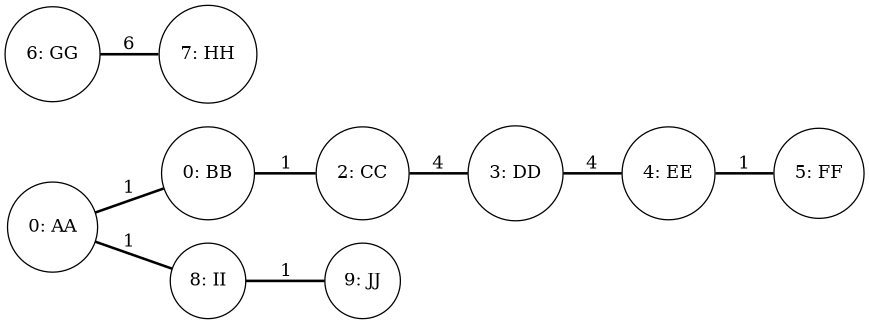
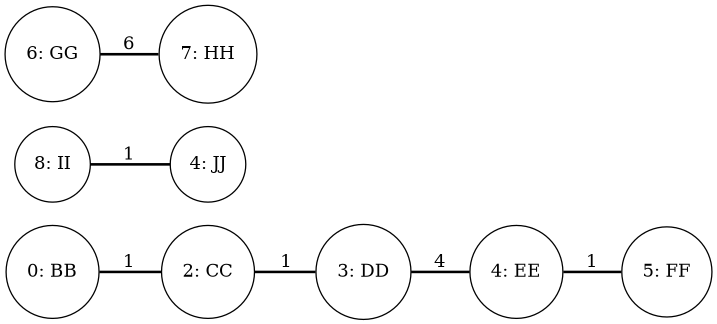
  digraph {
    rankdir=LR
    node [shape=circle]
    edge [arrowhead=none style=bold]
    n1 [label="0: BB"]
-   "0: AA"
    "8: II"
    "2: CC"
    "3: DD"
    "4: EE"
-   "9: JJ"
+   "9: JJ" [label="4: JJ"]
    "5: FF"
    "6: GG"
    "7: HH"
    n1 -> "2: CC" [label=1]
-   "0: AA" -> n1 [label=1]
-   "0: AA" -> "8: II" [label=1]
    "8: II" -> "9: JJ" [label=1]
-   "2: CC" -> "3: DD" [label=4]
+   "2: CC" -> "3: DD" [label=1]
    "3: DD" -> "4: EE" [label=4]
    "4: EE" -> "5: FF" [label=1]
    "6: GG" -> "7: HH" [label=6]
  }
